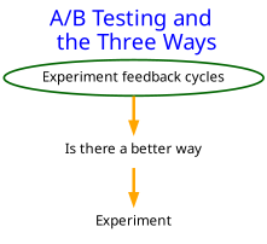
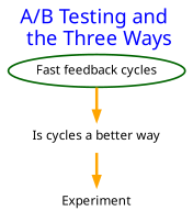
  digraph {
    compound=true
    fontcolor=blue
    fontname="Noto Sans"
    fontsize=22
    label="A/B Testing and \n the Three Ways"
    labelloc=t
    rankdir=TB
    splines=true
    node [color=invis fontname="Noto Sans" penwidth=2 style=filled]
    edge [color=orange fontname="Noto Sans" penwidth=3]
-   n1 [label="Is there a better way"]
+   n1 [label="Is cycles a better way"]
    n2 [label=Experiment]
-   n3 [color=darkgreen label="Experiment feedback cycles" style=diamond]
+   n3 [color=darkgreen label="Fast feedback cycles" style=diamond]
    n1 -> n2
    n3 -> n1
  }
